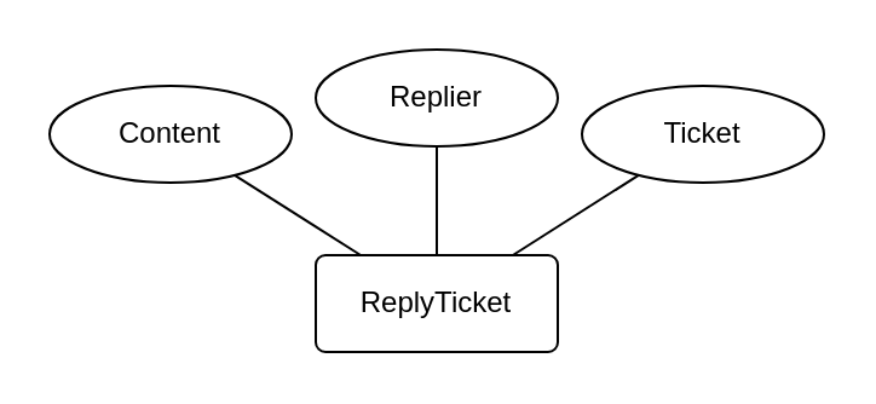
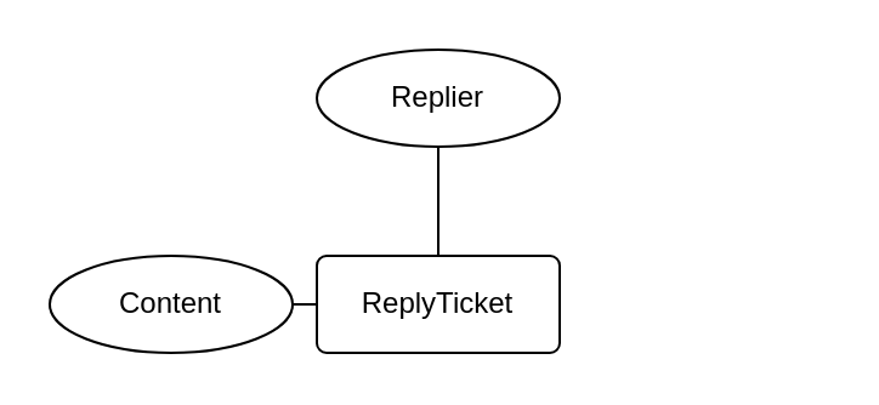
  <mxCell id="0" />
  <mxCell id="1" parent="0" />
  <mxCell id="2" value="ReplyTicket" style="rounded=1;arcSize=10;whiteSpace=wrap;html=1;align=center;" parent="1" vertex="1"><mxGeometry x="130" y="105" width="100" height="40" as="geometry" /></mxCell>
- <mxCell id="3" value="Content" style="ellipse;whiteSpace=wrap;html=1;align=center;" parent="1" vertex="1"><mxGeometry x="20" y="35" width="100" height="40" as="geometry" /></mxCell>
+ <mxCell id="3" value="Content" style="ellipse;whiteSpace=wrap;html=1;align=center;" parent="1" vertex="1"><mxGeometry x="20" y="105" width="100" height="40" as="geometry" /></mxCell>
  <mxCell id="4" value="Replier" style="ellipse;whiteSpace=wrap;html=1;align=center;" parent="1" vertex="1"><mxGeometry x="130" y="20" width="100" height="40" as="geometry" /></mxCell>
  <mxCell id="5" value="" style="endArrow=none;html=1;rounded=0;" parent="1" source="3" target="2" edge="1"><mxGeometry relative="1" as="geometry"><mxPoint x="90" y="175" as="sourcePoint" /><mxPoint x="250" y="175" as="targetPoint" /></mxGeometry></mxCell>
  <mxCell id="6" value="" style="endArrow=none;html=1;rounded=0;" parent="1" source="4" target="2" edge="1"><mxGeometry relative="1" as="geometry"><mxPoint x="81" y="81" as="sourcePoint" /><mxPoint x="150" y="115" as="targetPoint" /></mxGeometry></mxCell>
- <mxCell id="7" value="Ticket" style="ellipse;whiteSpace=wrap;html=1;align=center;" vertex="1" parent="1"><mxGeometry x="240" y="35" width="100" height="40" as="geometry" /></mxCell>
- <mxCell id="8" value="" style="endArrow=none;html=1;rounded=0;" edge="1" parent="1" source="2" target="7"><mxGeometry width="50" height="50" relative="1" as="geometry"><mxPoint x="260" y="155" as="sourcePoint" /><mxPoint x="320" y="115" as="targetPoint" /></mxGeometry></mxCell>
